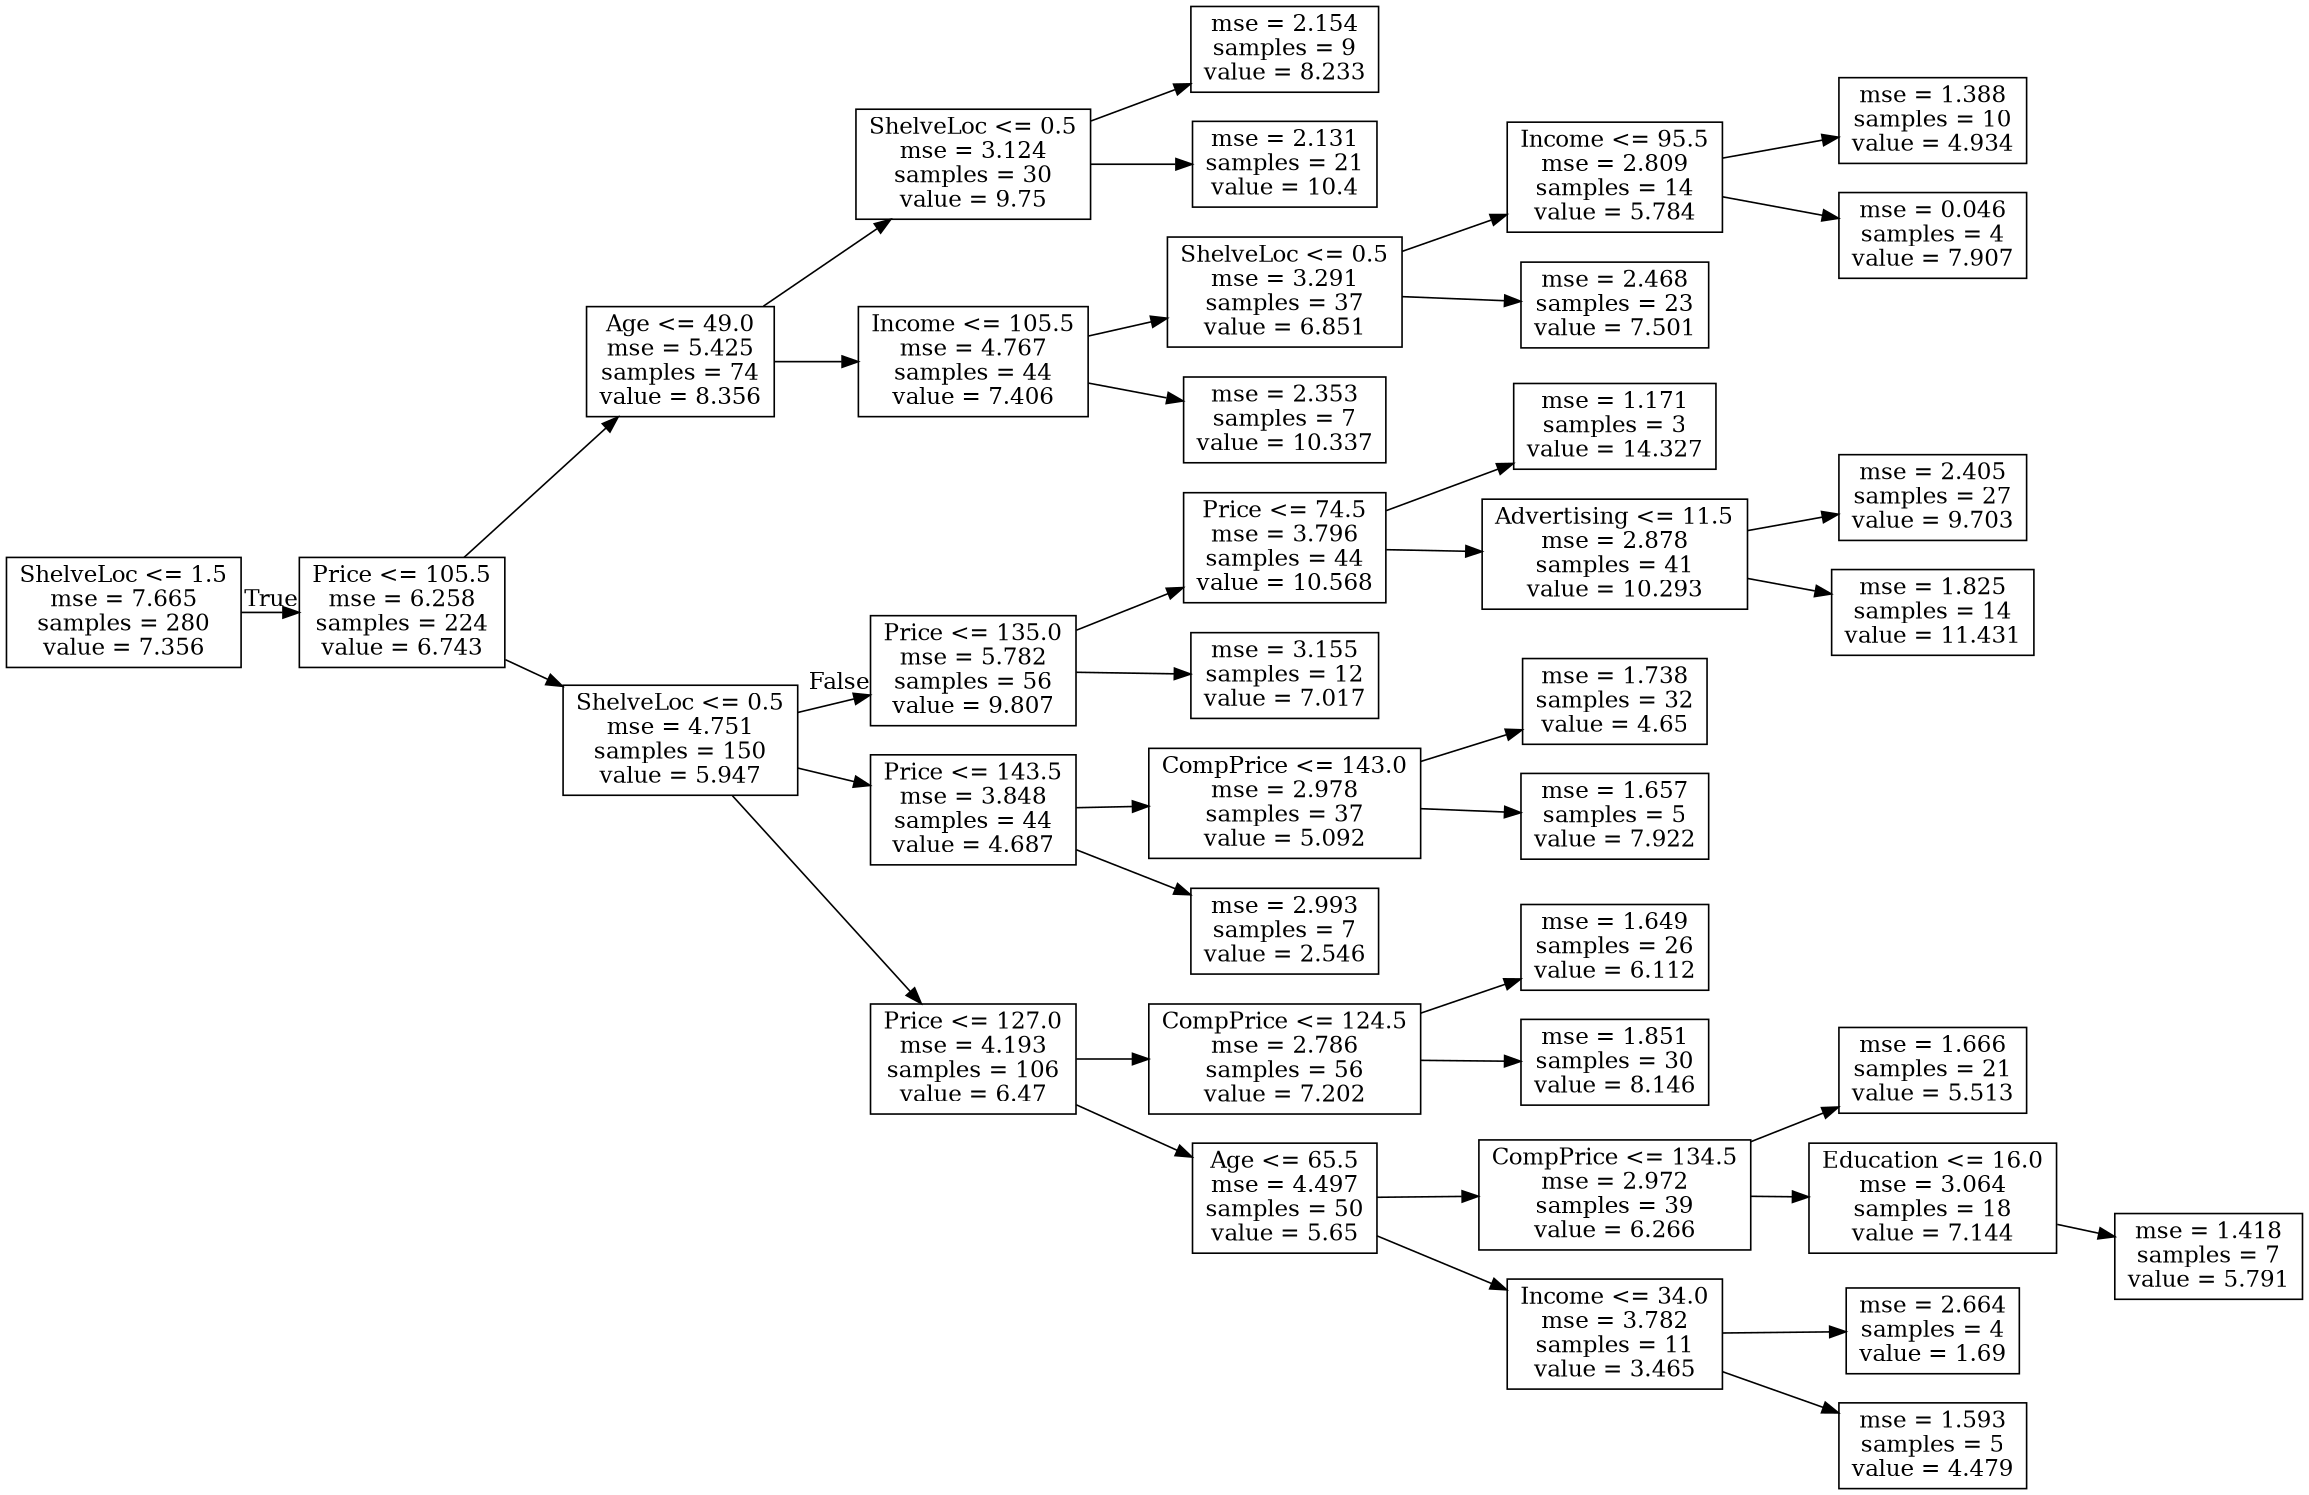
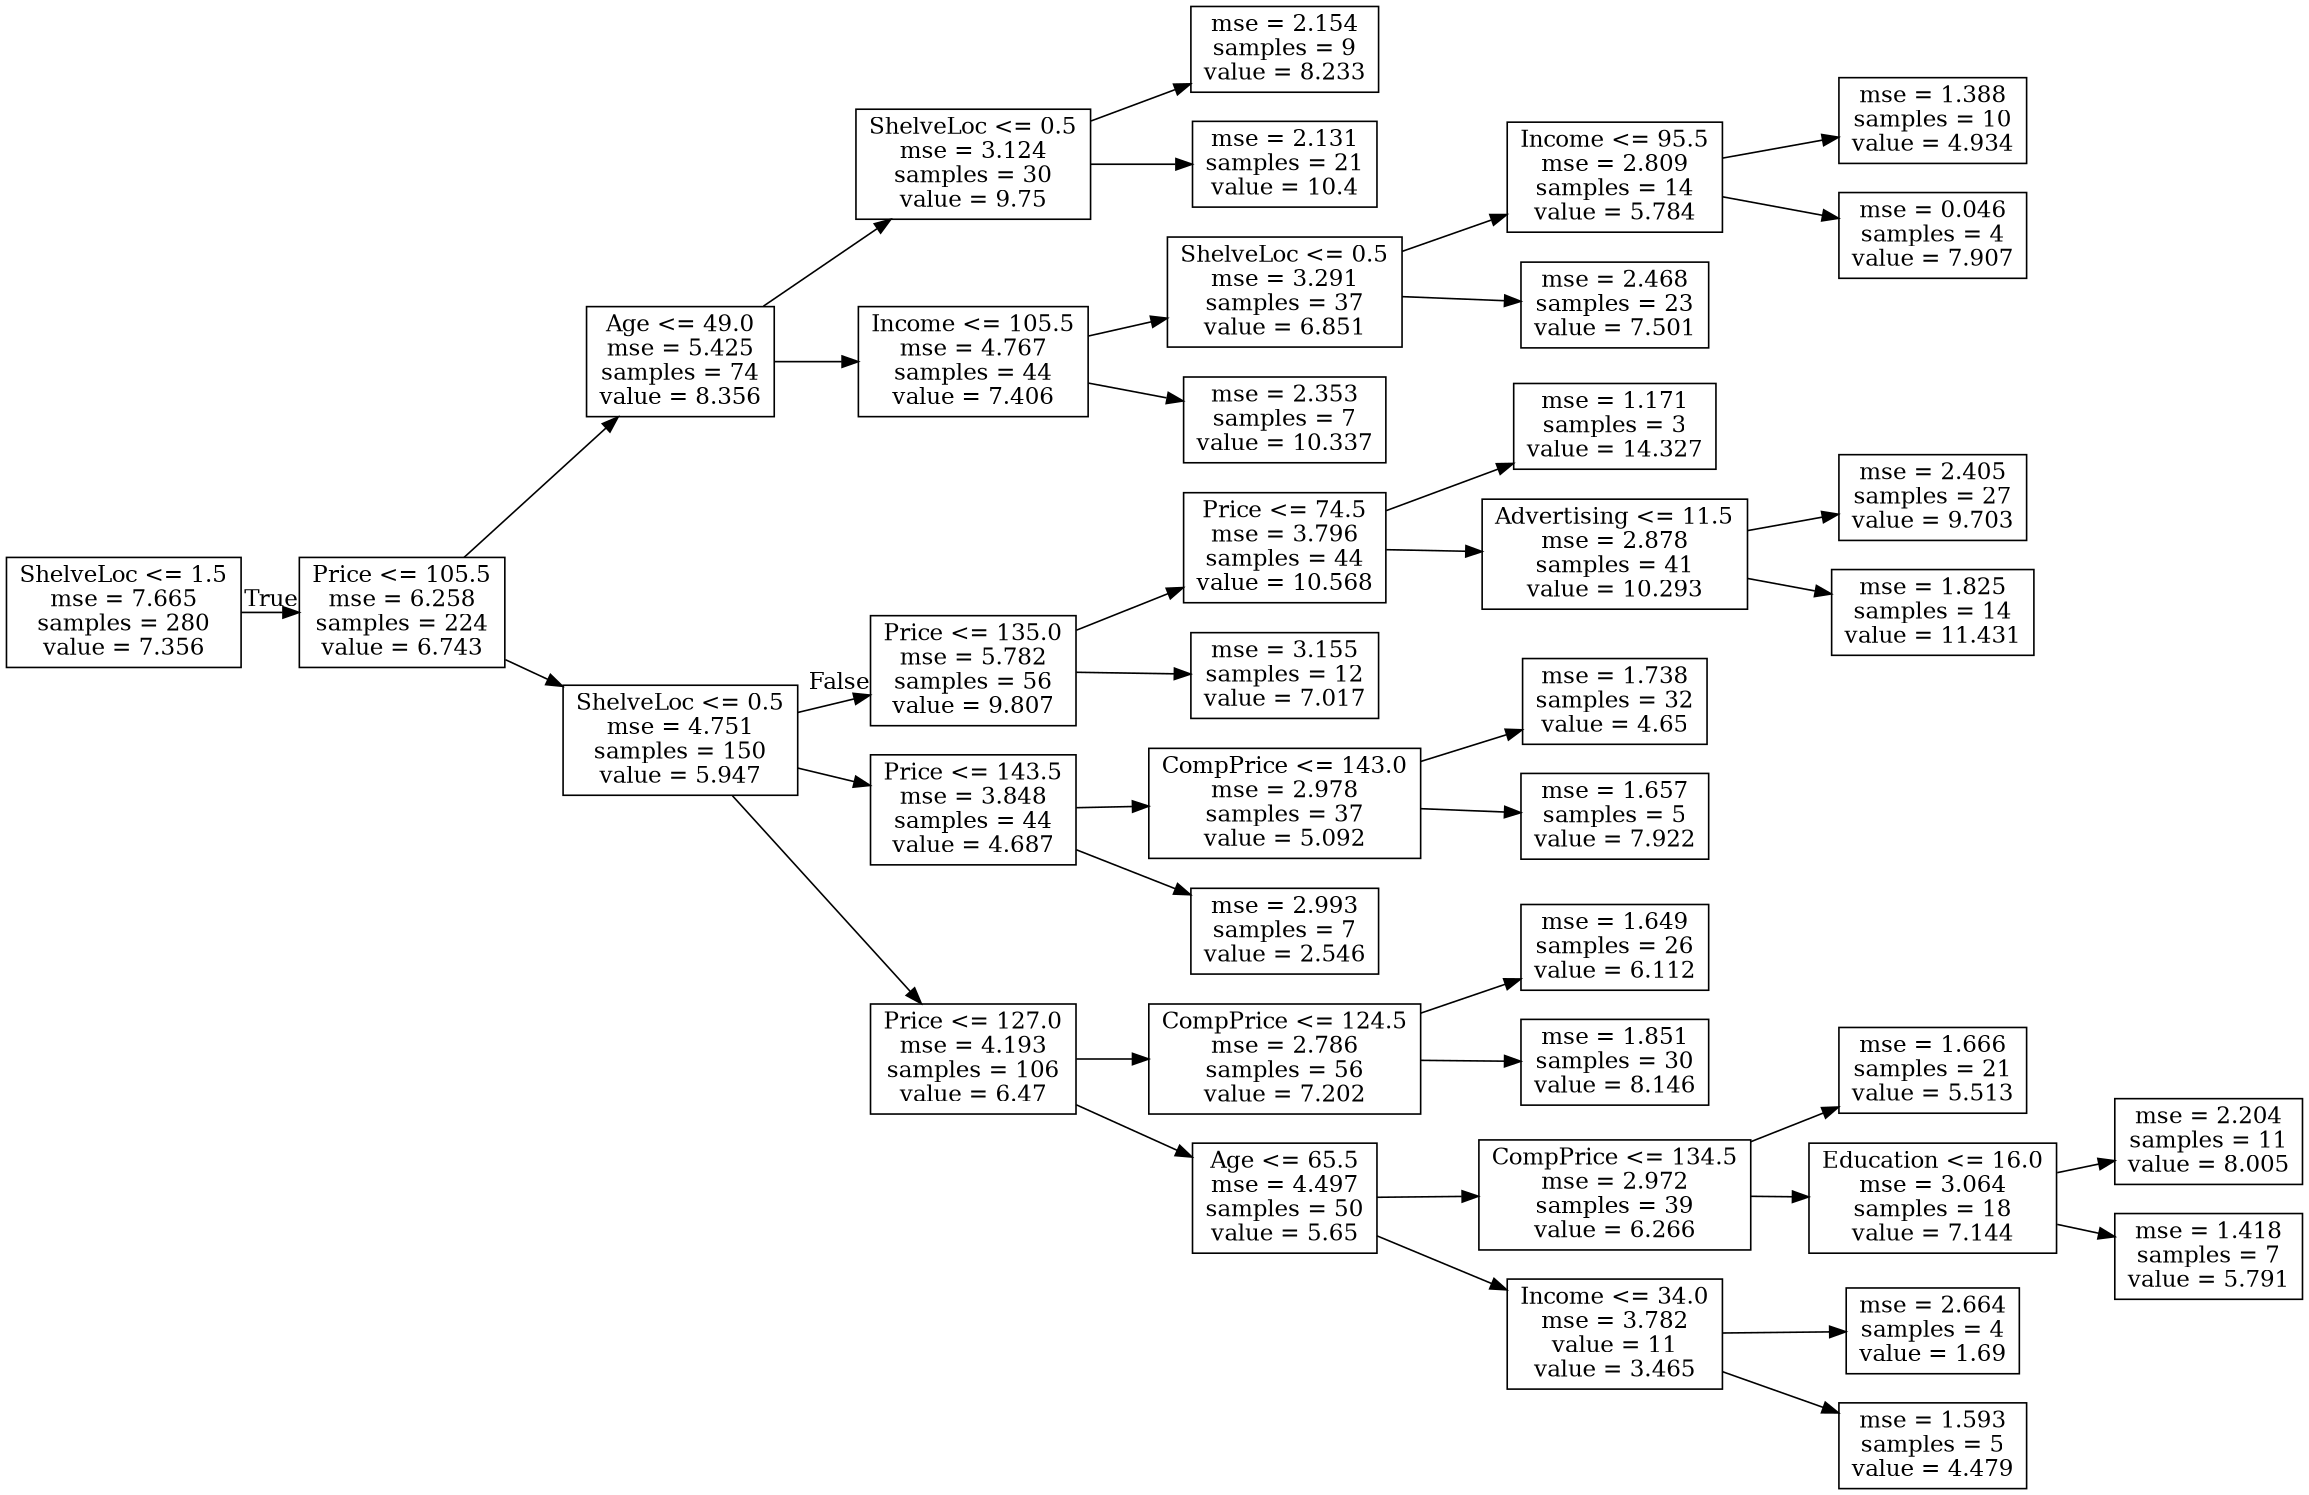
  digraph {
    rankdir=LR
    node [shape=box]
    n1 [label="ShelveLoc <= 1.5\nmse = 7.665\nsamples = 280\nvalue = 7.356"]
    n2 [label="Price <= 105.5\nmse = 6.258\nsamples = 224\nvalue = 6.743"]
    n3 [label="Age <= 49.0\nmse = 5.425\nsamples = 74\nvalue = 8.356"]
    n4 [label="ShelveLoc <= 0.5\nmse = 4.751\nsamples = 150\nvalue = 5.947"]
    n5 [label="Price <= 135.0\nmse = 5.782\nsamples = 56\nvalue = 9.807"]
    n6 [label="Price <= 74.5\nmse = 3.796\nsamples = 44\nvalue = 10.568"]
    n7 [label="mse = 3.155\nsamples = 12\nvalue = 7.017"]
    n8 [label="ShelveLoc <= 0.5\nmse = 3.124\nsamples = 30\nvalue = 9.75"]
    n9 [label="Income <= 105.5\nmse = 4.767\nsamples = 44\nvalue = 7.406"]
    n10 [label="Price <= 143.5\nmse = 3.848\nsamples = 44\nvalue = 4.687"]
    n11 [label="Price <= 127.0\nmse = 4.193\nsamples = 106\nvalue = 6.47"]
    n12 [label="mse = 2.154\nsamples = 9\nvalue = 8.233"]
    n13 [label="mse = 2.131\nsamples = 21\nvalue = 10.4"]
    n14 [label="ShelveLoc <= 0.5\nmse = 3.291\nsamples = 37\nvalue = 6.851"]
    n15 [label="mse = 2.353\nsamples = 7\nvalue = 10.337"]
    n16 [label="Income <= 95.5\nmse = 2.809\nsamples = 14\nvalue = 5.784"]
    n17 [label="mse = 2.468\nsamples = 23\nvalue = 7.501"]
    n18 [label="mse = 1.388\nsamples = 10\nvalue = 4.934"]
    n19 [label="mse = 0.046\nsamples = 4\nvalue = 7.907"]
    n20 [label="CompPrice <= 143.0\nmse = 2.978\nsamples = 37\nvalue = 5.092"]
    n21 [label="mse = 2.993\nsamples = 7\nvalue = 2.546"]
    n22 [label="CompPrice <= 124.5\nmse = 2.786\nsamples = 56\nvalue = 7.202"]
    n23 [label="Age <= 65.5\nmse = 4.497\nsamples = 50\nvalue = 5.65"]
    n24 [label="mse = 1.738\nsamples = 32\nvalue = 4.65"]
    n25 [label="mse = 1.657\nsamples = 5\nvalue = 7.922"]
    n26 [label="mse = 1.649\nsamples = 26\nvalue = 6.112"]
    n27 [label="mse = 1.851\nsamples = 30\nvalue = 8.146"]
    n28 [label="CompPrice <= 134.5\nmse = 2.972\nsamples = 39\nvalue = 6.266"]
-   n29 [label="Income <= 34.0\nmse = 3.782\nsamples = 11\nvalue = 3.465"]
+   n29 [label="Income <= 34.0\nmse = 3.782\nvalue = 11\nvalue = 3.465"]
    n30 [label="mse = 1.666\nsamples = 21\nvalue = 5.513"]
    n31 [label="Education <= 16.0\nmse = 3.064\nsamples = 18\nvalue = 7.144"]
    n32 [label="mse = 2.664\nsamples = 4\nvalue = 1.69"]
    n33 [label="mse = 1.593\nsamples = 5\nvalue = 4.479"]
+   n34 [label="mse = 2.204\nsamples = 11\nvalue = 8.005"]
    n35 [label="mse = 1.418\nsamples = 7\nvalue = 5.791"]
    n36 [label="mse = 1.171\nsamples = 3\nvalue = 14.327"]
    n37 [label="Advertising <= 11.5\nmse = 2.878\nsamples = 41\nvalue = 10.293"]
    n38 [label="mse = 2.405\nsamples = 27\nvalue = 9.703"]
    n39 [label="mse = 1.825\nsamples = 14\nvalue = 11.431"]
    n1 -> n2 [headlabel=True labelangle=45 labeldistance=2.5]
    n2 -> n3
    n2 -> n4
    n3 -> n8
    n3 -> n9
    n4 -> n5 [headlabel=False labelangle=-45 labeldistance=2.5]
    n4 -> n10
    n4 -> n11
    n5 -> n6
    n5 -> n7
    n6 -> n36
    n6 -> n37
    n8 -> n12
    n8 -> n13
    n9 -> n14
    n9 -> n15
    n10 -> n20
    n10 -> n21
    n11 -> n22
    n11 -> n23
    n14 -> n16
    n14 -> n17
    n16 -> n18
    n16 -> n19
    n20 -> n24
    n20 -> n25
    n22 -> n26
    n22 -> n27
    n23 -> n28
    n23 -> n29
    n28 -> n30
    n28 -> n31
    n29 -> n32
    n29 -> n33
+   n31 -> n34
    n31 -> n35
    n37 -> n38
    n37 -> n39
  }
